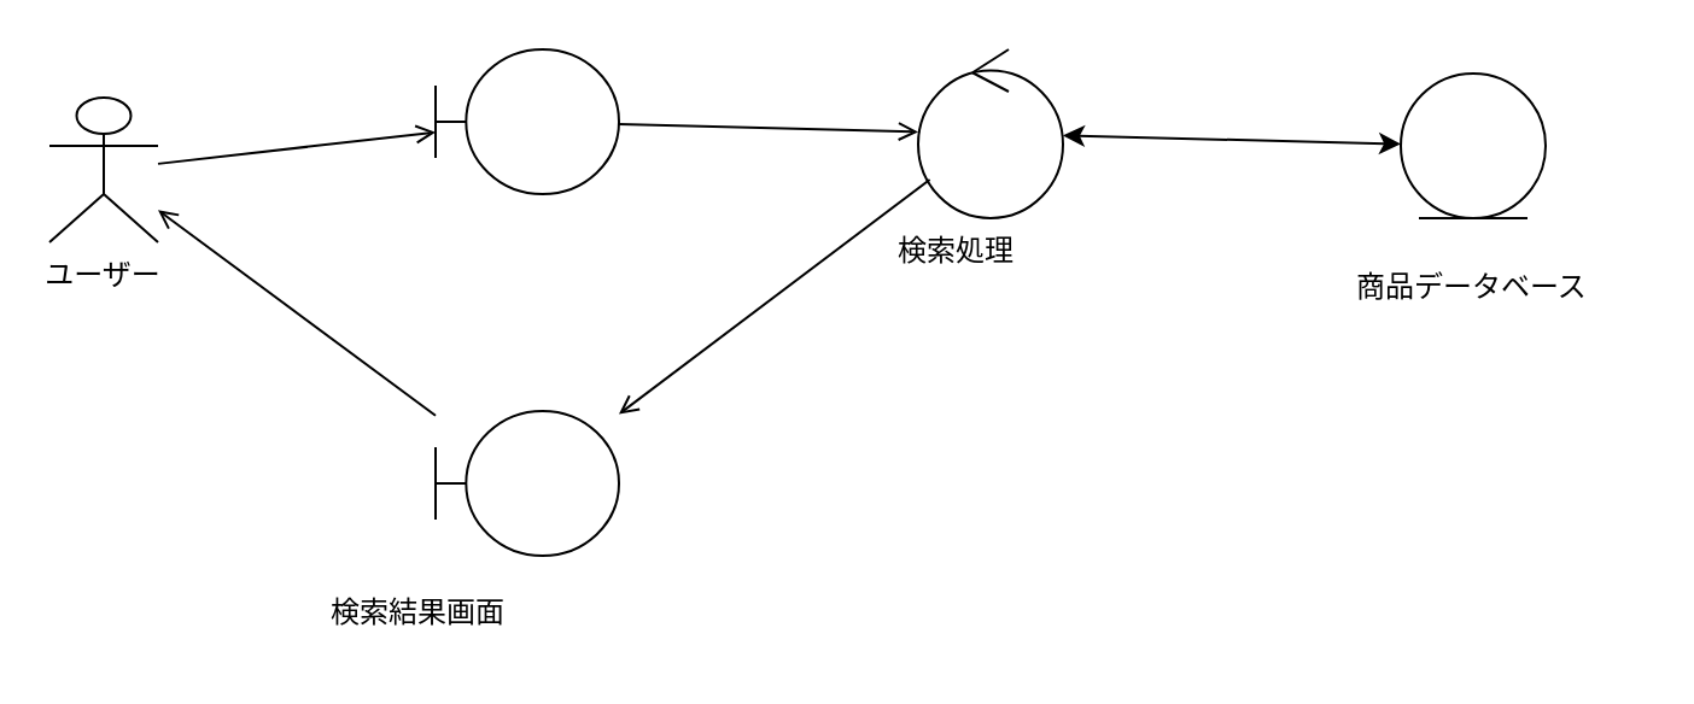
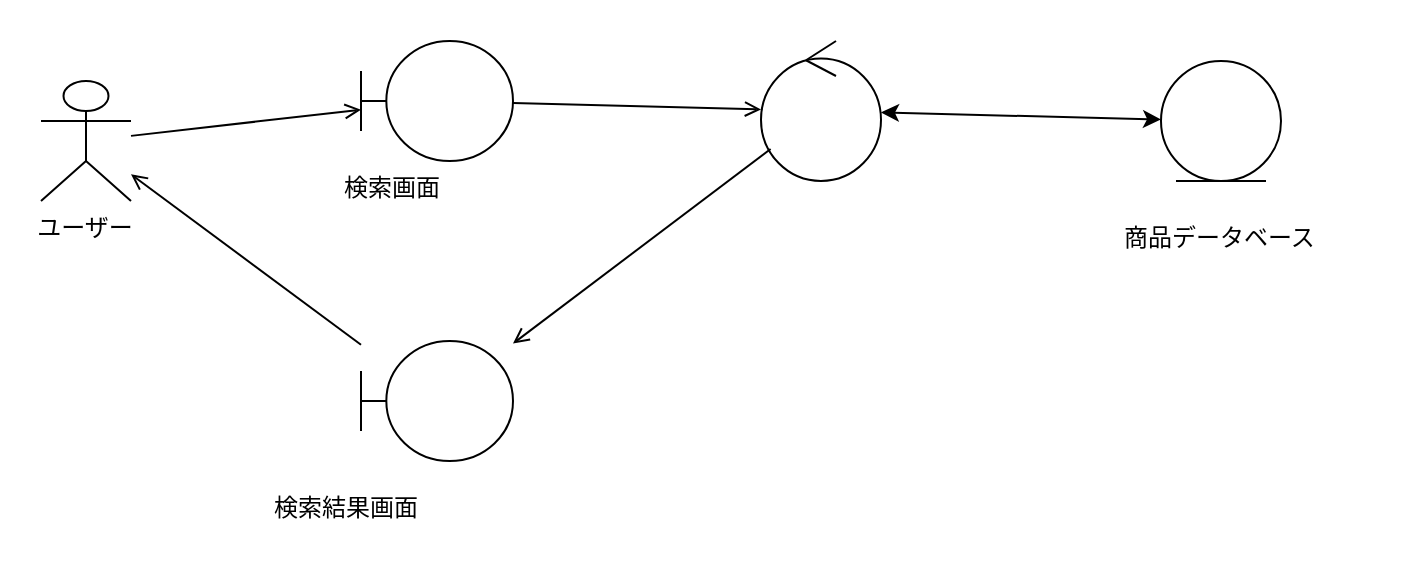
  <mxCell id="0" />
  <mxCell id="1" parent="0" />
  <mxCell id="2" value="ユーザー" style="shape=umlActor;verticalLabelPosition=bottom;verticalAlign=top;" vertex="1" parent="1"><mxGeometry x="20" y="40" width="45" height="60" as="geometry" /></mxCell>
  <mxCell id="3" value="" style="shape=umlBoundary;" vertex="1" parent="1"><mxGeometry x="180" y="20" width="76" height="60" as="geometry" /></mxCell>
+ <mxCell id="4" value="検索画面" style="text;html=1;strokeColor=none;fillColor=none;" vertex="1" parent="1"><mxGeometry x="170" y="80" width="100" height="30" as="geometry" /></mxCell>
  <mxCell id="5" value="" style="ellipse;shape=umlControl;" vertex="1" parent="1"><mxGeometry x="380" y="20" width="60" height="70" as="geometry" /></mxCell>
- <mxCell id="6" value="検索処理" style="text;html=1;strokeColor=none;fillColor=none;" vertex="1" parent="1"><mxGeometry x="370" y="90" width="80" height="30" as="geometry" /></mxCell>
  <mxCell id="7" value="" style="ellipse;shape=umlEntity;" vertex="1" parent="1"><mxGeometry x="580" y="30" width="60" height="60" as="geometry" /></mxCell>
  <mxCell id="8" value="商品データベース" style="text;html=1;strokeColor=none;fillColor=none;" vertex="1" parent="1"><mxGeometry x="560" y="105" width="120" height="30" as="geometry" /></mxCell>
  <mxCell id="9" value="" style="shape=umlBoundary;" vertex="1" parent="1"><mxGeometry x="180" y="170" width="76" height="60" as="geometry" /></mxCell>
  <mxCell id="10" value="検索結果画面" style="text;html=1;strokeColor=none;fillColor=none;" vertex="1" parent="1"><mxGeometry x="135" y="240" width="120" height="30" as="geometry" /></mxCell>
  <mxCell id="11" style="endArrow=open;" edge="1" parent="1" source="2" target="3"><mxGeometry relative="1" as="geometry" /></mxCell>
  <mxCell id="12" style="endArrow=open;" edge="1" parent="1" source="3" target="5"><mxGeometry relative="1" as="geometry" /></mxCell>
  <mxCell id="13" style="endArrow=classic;startArrow=classic;" edge="1" parent="1" source="5" target="7"><mxGeometry relative="1" as="geometry" /></mxCell>
  <mxCell id="14" style="endArrow=open;" edge="1" parent="1" source="5" target="9"><mxGeometry relative="1" as="geometry" /></mxCell>
  <mxCell id="15" style="endArrow=open;" edge="1" parent="1" source="9" target="2"><mxGeometry relative="1" as="geometry" /></mxCell>
